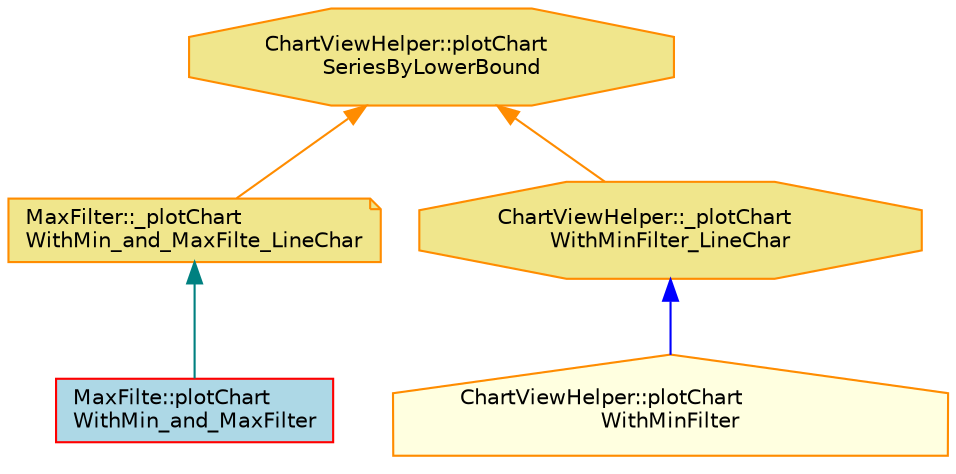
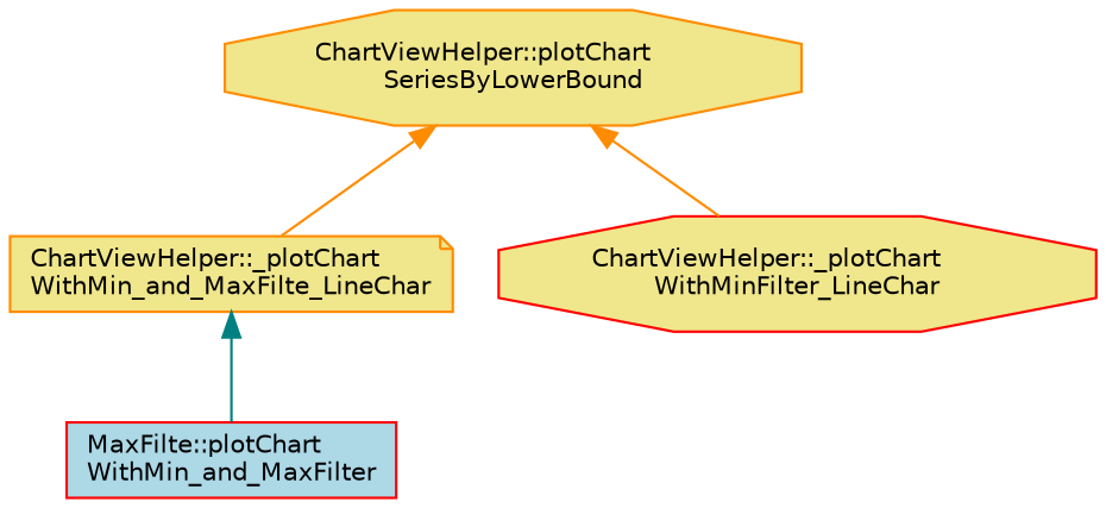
  digraph {
    rankdir=TB
    node [color=darkorange fillcolor=khaki fontname=Helvetica fontsize=10 shape=octagon style=filled]
    edge [color=darkorange dir=back fontname=Helvetica fontsize=10 labelfontname=Helvetica labelfontsize=10 style=solid]
    n1 [fontcolor=black height=0.2 label="ChartViewHelper::plotChart\lSeriesByLowerBound" width=0.4]
-   n2 [height=0.2 label="MaxFilter::_plotChart\lWithMin_and_MaxFilte_LineChar" shape=note width=0.4]
-   n3 [height=0.2 label="ChartViewHelper::_plotChart\lWithMinFilter_LineChar" width=0.4]
+   n2 [height=0.2 label="ChartViewHelper::_plotChart\lWithMin_and_MaxFilte_LineChar" shape=note width=0.4]
+   n3 [color=red height=0.2 label="ChartViewHelper::_plotChart\lWithMinFilter_LineChar" width=0.4]
    n4 [color=red fillcolor=lightblue height=0.2 label="MaxFilte::plotChart\lWithMin_and_MaxFilter" shape=box width=0.4]
-   n5 [fillcolor=lightyellow height=0.2 label="ChartViewHelper::plotChart\lWithMinFilter" shape=house width=0.4]
    n1 -> n2
    n1 -> n3
    n2 -> n4 [color=teal]
-   n3 -> n5 [color=blue]
  }
